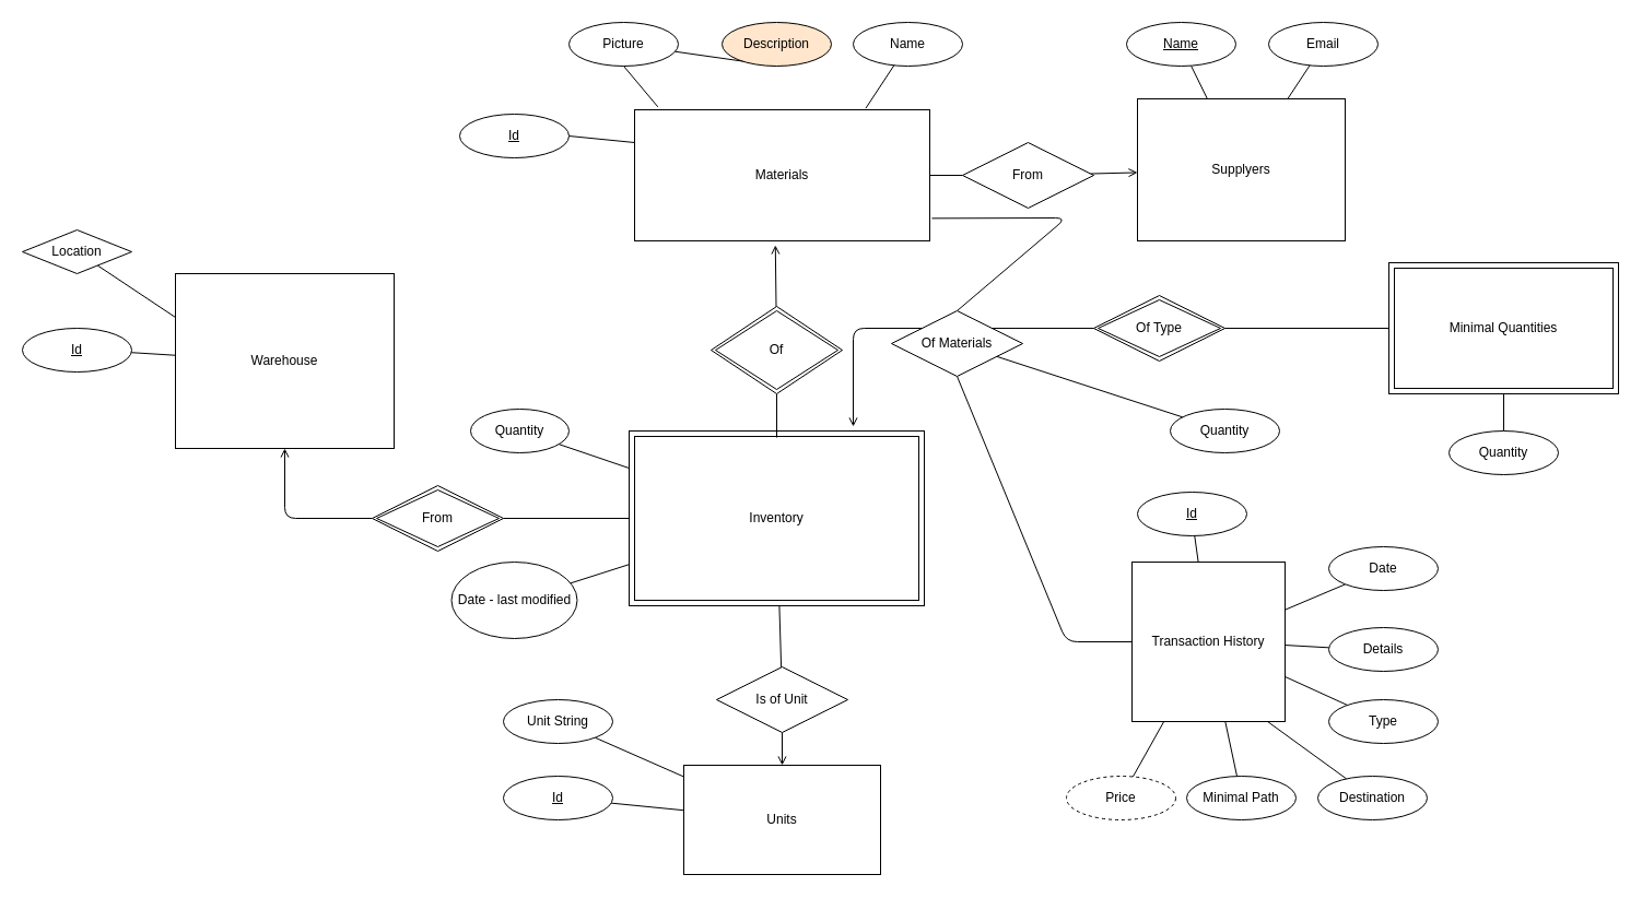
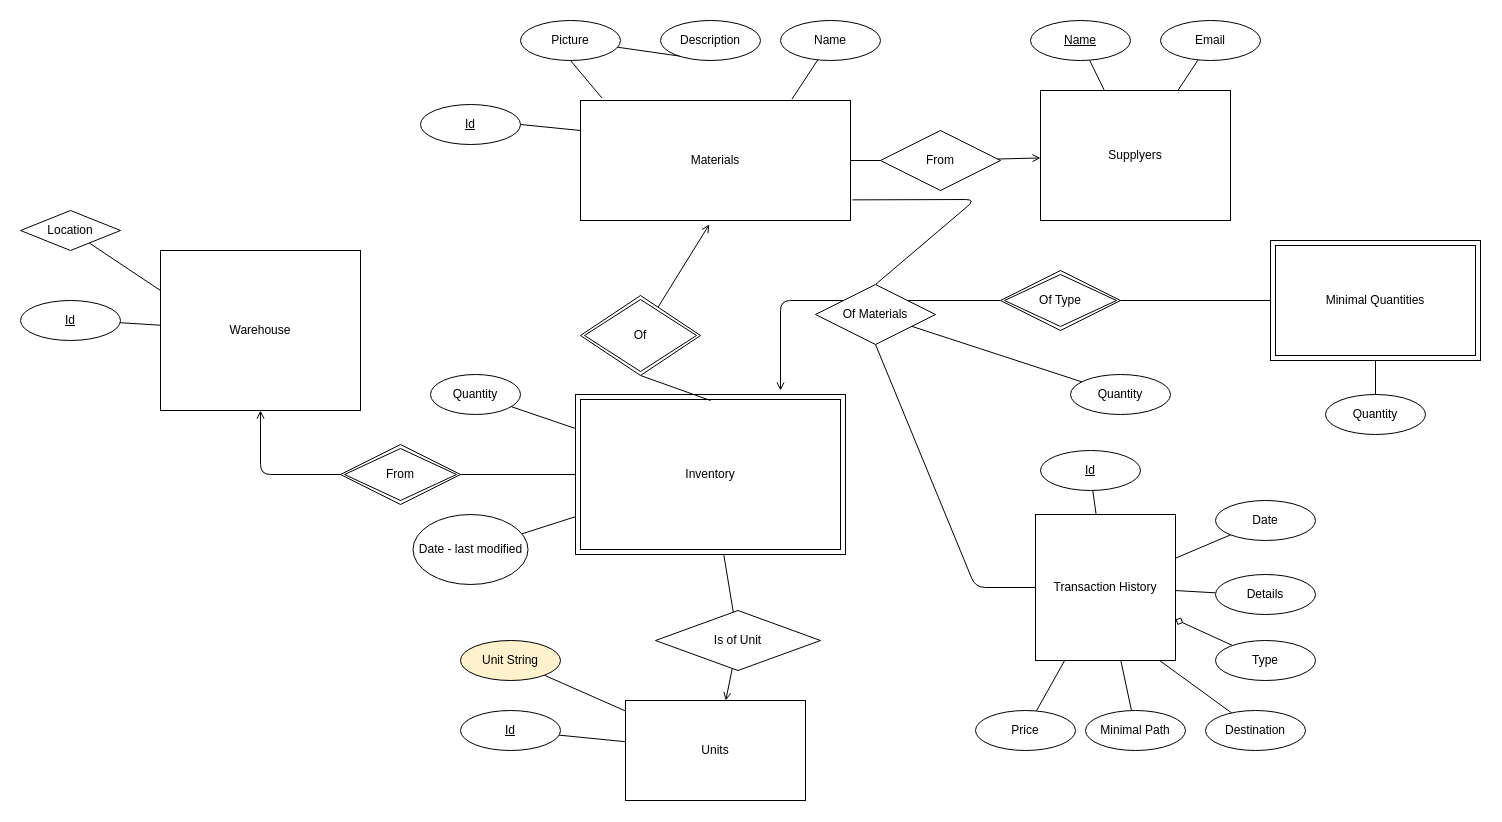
  <mxCell id="0" />
  <mxCell id="1" parent="0" />
  <mxCell id="2" value="Materials" style="whiteSpace=wrap;html=1;align=center;" parent="1" vertex="1"><mxGeometry x="580" y="100" width="270" height="120" as="geometry" /></mxCell>
  <mxCell id="3" style="edgeStyle=none;html=1;exitX=0.5;exitY=1;exitDx=0;exitDy=0;entryX=0.079;entryY=-0.022;entryDx=0;entryDy=0;entryPerimeter=0;endArrow=none;endFill=0;" parent="1" source="4" target="2" edge="1"><mxGeometry relative="1" as="geometry" /></mxCell>
  <mxCell id="4" value="Picture" style="ellipse;whiteSpace=wrap;html=1;align=center;" parent="1" vertex="1"><mxGeometry x="520" y="20" width="100" height="40" as="geometry" /></mxCell>
  <mxCell id="5" style="edgeStyle=none;html=1;exitX=0.5;exitY=1;exitDx=0;exitDy=0;endArrow=none;endFill=0;" parent="1" source="6" target="4" edge="1"><mxGeometry relative="1" as="geometry" /></mxCell>
- <mxCell id="6" value="Description" style="ellipse;whiteSpace=wrap;html=1;align=center;fillColor=#ffe6cc;" parent="1" vertex="1"><mxGeometry x="660" y="20" width="100" height="40" as="geometry" /></mxCell>
+ <mxCell id="6" value="Description" style="ellipse;whiteSpace=wrap;html=1;align=center;" parent="1" vertex="1"><mxGeometry x="660" y="20" width="100" height="40" as="geometry" /></mxCell>
  <mxCell id="7" style="edgeStyle=none;html=1;entryX=0.783;entryY=-0.011;entryDx=0;entryDy=0;entryPerimeter=0;endArrow=none;endFill=0;" parent="1" source="8" target="2" edge="1"><mxGeometry relative="1" as="geometry" /></mxCell>
  <mxCell id="8" value="Name" style="ellipse;whiteSpace=wrap;html=1;align=center;" parent="1" vertex="1"><mxGeometry x="780" y="20" width="100" height="40" as="geometry" /></mxCell>
  <mxCell id="9" style="edgeStyle=none;html=1;exitX=1;exitY=0.5;exitDx=0;exitDy=0;entryX=0;entryY=0.25;entryDx=0;entryDy=0;endArrow=none;endFill=0;" parent="1" source="10" target="2" edge="1"><mxGeometry relative="1" as="geometry" /></mxCell>
  <mxCell id="10" value="Id" style="ellipse;whiteSpace=wrap;html=1;align=center;fontStyle=4;" parent="1" vertex="1"><mxGeometry x="420" y="104" width="100" height="40" as="geometry" /></mxCell>
  <mxCell id="11" value="Inventory" style="shape=ext;margin=3;double=1;whiteSpace=wrap;html=1;align=center;" parent="1" vertex="1"><mxGeometry x="575" y="394" width="270" height="160" as="geometry" /></mxCell>
  <mxCell id="12" style="edgeStyle=none;html=1;entryX=0.477;entryY=1.033;entryDx=0;entryDy=0;endArrow=open;endFill=0;entryPerimeter=0;" parent="1" source="14" target="2" edge="1"><mxGeometry relative="1" as="geometry" /></mxCell>
  <mxCell id="13" style="edgeStyle=none;html=1;exitX=0.5;exitY=1;exitDx=0;exitDy=0;endArrow=none;endFill=0;" parent="1" source="14" edge="1"><mxGeometry relative="1" as="geometry"><mxPoint x="710" y="400" as="targetPoint" /></mxGeometry></mxCell>
- <mxCell id="14" value="Of" style="shape=rhombus;double=1;perimeter=rhombusPerimeter;whiteSpace=wrap;html=1;align=center;" parent="1" vertex="1"><mxGeometry x="650" y="280" width="120" height="80" as="geometry" /></mxCell>
+ <mxCell id="14" value="Of" style="shape=rhombus;double=1;perimeter=rhombusPerimeter;whiteSpace=wrap;html=1;align=center;" parent="1" vertex="1"><mxGeometry x="580" y="295" width="120" height="80" as="geometry" /></mxCell>
  <mxCell id="15" value="" style="edgeStyle=none;html=1;endArrow=none;endFill=0;" parent="1" source="16" target="11" edge="1"><mxGeometry relative="1" as="geometry" /></mxCell>
  <mxCell id="16" value="Quantity" style="ellipse;whiteSpace=wrap;html=1;align=center;" parent="1" vertex="1"><mxGeometry x="430" y="374" width="90" height="40" as="geometry" /></mxCell>
  <mxCell id="17" value="" style="edgeStyle=none;html=1;endArrow=none;endFill=0;" parent="1" source="18" target="11" edge="1"><mxGeometry relative="1" as="geometry" /></mxCell>
  <mxCell id="18" value="Date - last modified" style="ellipse;whiteSpace=wrap;html=1;align=center;" parent="1" vertex="1"><mxGeometry x="412.5" y="514" width="115" height="70" as="geometry" /></mxCell>
  <mxCell id="19" value="Units" style="whiteSpace=wrap;html=1;align=center;" parent="1" vertex="1"><mxGeometry x="625" y="700" width="180" height="100" as="geometry" /></mxCell>
  <mxCell id="20" value="" style="edgeStyle=none;html=1;endArrow=none;endFill=0;" parent="1" source="21" target="19" edge="1"><mxGeometry relative="1" as="geometry" /></mxCell>
- <mxCell id="21" value="Unit String" style="ellipse;whiteSpace=wrap;html=1;align=center;" parent="1" vertex="1"><mxGeometry x="460" y="640" width="100" height="40" as="geometry" /></mxCell>
+ <mxCell id="21" value="Unit String" style="ellipse;whiteSpace=wrap;html=1;align=center;fillColor=#fff2cc;" parent="1" vertex="1"><mxGeometry x="460" y="640" width="100" height="40" as="geometry" /></mxCell>
  <mxCell id="22" value="" style="edgeStyle=none;html=1;endArrow=none;endFill=0;" parent="1" source="23" target="19" edge="1"><mxGeometry relative="1" as="geometry" /></mxCell>
  <mxCell id="23" value="Id" style="ellipse;whiteSpace=wrap;html=1;align=center;fontStyle=4;" parent="1" vertex="1"><mxGeometry x="460" y="710" width="100" height="40" as="geometry" /></mxCell>
  <mxCell id="24" value="" style="edgeStyle=none;html=1;endArrow=none;endFill=0;" parent="1" source="26" target="11" edge="1"><mxGeometry relative="1" as="geometry" /></mxCell>
  <mxCell id="25" value="" style="edgeStyle=none;html=1;endArrow=open;endFill=0;" parent="1" source="26" target="19" edge="1"><mxGeometry relative="1" as="geometry" /></mxCell>
- <mxCell id="26" value="Is of Unit" style="shape=rhombus;perimeter=rhombusPerimeter;whiteSpace=wrap;html=1;align=center;" parent="1" vertex="1"><mxGeometry x="655" y="610" width="120" height="60" as="geometry" /></mxCell>
+ <mxCell id="26" value="Is of Unit" style="shape=rhombus;perimeter=rhombusPerimeter;whiteSpace=wrap;html=1;align=center;" parent="1" vertex="1"><mxGeometry x="655" y="610" width="165" height="60" as="geometry" /></mxCell>
  <mxCell id="27" value="Supplyers" style="whiteSpace=wrap;html=1;align=center;" parent="1" vertex="1"><mxGeometry x="1040" y="90" width="190" height="130" as="geometry" /></mxCell>
  <mxCell id="28" value="" style="edgeStyle=none;html=1;endArrow=none;endFill=0;" parent="1" source="29" target="27" edge="1"><mxGeometry relative="1" as="geometry" /></mxCell>
  <mxCell id="29" value="&lt;u&gt;Name&lt;/u&gt;" style="ellipse;whiteSpace=wrap;html=1;align=center;" parent="1" vertex="1"><mxGeometry x="1030" y="20" width="100" height="40" as="geometry" /></mxCell>
  <mxCell id="30" value="" style="edgeStyle=none;html=1;endArrow=none;endFill=0;" parent="1" source="31" target="27" edge="1"><mxGeometry relative="1" as="geometry" /></mxCell>
  <mxCell id="31" value="Email" style="ellipse;whiteSpace=wrap;html=1;align=center;" parent="1" vertex="1"><mxGeometry x="1160" y="20" width="100" height="40" as="geometry" /></mxCell>
  <mxCell id="32" value="" style="edgeStyle=none;html=1;endArrow=none;endFill=0;" parent="1" source="34" target="2" edge="1"><mxGeometry relative="1" as="geometry" /></mxCell>
  <mxCell id="33" value="" style="edgeStyle=none;html=1;endArrow=open;endFill=0;" parent="1" source="34" target="27" edge="1"><mxGeometry relative="1" as="geometry" /></mxCell>
  <mxCell id="34" value="From" style="shape=rhombus;perimeter=rhombusPerimeter;whiteSpace=wrap;html=1;align=center;" parent="1" vertex="1"><mxGeometry x="880" y="130" width="120" height="60" as="geometry" /></mxCell>
  <mxCell id="35" value="Transaction History" style="whiteSpace=wrap;html=1;align=center;" parent="1" vertex="1"><mxGeometry x="1035" y="514" width="140" height="146" as="geometry" /></mxCell>
  <mxCell id="36" value="Minimal Quantities" style="shape=ext;margin=3;double=1;whiteSpace=wrap;html=1;align=center;" vertex="1" parent="1"><mxGeometry x="1270" y="240" width="210" height="120" as="geometry" /></mxCell>
  <mxCell id="37" value="" style="edgeStyle=none;html=1;exitX=0;exitY=0.5;exitDx=0;exitDy=0;endArrow=open;endFill=0;" edge="1" parent="1" source="39"><mxGeometry relative="1" as="geometry"><mxPoint x="780" y="390" as="targetPoint" /><Array as="points"><mxPoint x="780" y="300" /></Array></mxGeometry></mxCell>
  <mxCell id="38" value="" style="edgeStyle=none;html=1;endArrow=none;endFill=0;exitX=1;exitY=0.5;exitDx=0;exitDy=0;" edge="1" parent="1" source="39" target="36"><mxGeometry relative="1" as="geometry" /></mxCell>
  <mxCell id="39" value="Of Type" style="shape=rhombus;double=1;perimeter=rhombusPerimeter;whiteSpace=wrap;html=1;align=center;" vertex="1" parent="1"><mxGeometry x="1000" y="270" width="120" height="60" as="geometry" /></mxCell>
  <mxCell id="40" value="" style="edgeStyle=none;html=1;endArrow=none;endFill=0;" edge="1" parent="1" source="41" target="35"><mxGeometry relative="1" as="geometry" /></mxCell>
  <mxCell id="41" value="&lt;u&gt;Id&lt;/u&gt;" style="ellipse;whiteSpace=wrap;html=1;align=center;" vertex="1" parent="1"><mxGeometry x="1040" y="450" width="100" height="40" as="geometry" /></mxCell>
  <mxCell id="42" value="" style="edgeStyle=none;html=1;endArrow=none;endFill=0;" edge="1" parent="1" source="43" target="35"><mxGeometry relative="1" as="geometry" /></mxCell>
  <mxCell id="43" value="Date" style="ellipse;whiteSpace=wrap;html=1;align=center;" vertex="1" parent="1"><mxGeometry x="1215" y="500" width="100" height="40" as="geometry" /></mxCell>
  <mxCell id="44" value="" style="edgeStyle=none;html=1;endArrow=none;endFill=0;" edge="1" parent="1" source="45" target="35"><mxGeometry relative="1" as="geometry" /></mxCell>
  <mxCell id="45" value="Details" style="ellipse;whiteSpace=wrap;html=1;align=center;" vertex="1" parent="1"><mxGeometry x="1215" y="574" width="100" height="40" as="geometry" /></mxCell>
- <mxCell id="46" value="" style="edgeStyle=none;html=1;endArrow=none;endFill=0;" edge="1" parent="1" source="47" target="35"><mxGeometry relative="1" as="geometry" /></mxCell>
+ <mxCell id="46" value="" style="edgeStyle=none;html=1;endArrow=diamond;endFill=0;" edge="1" parent="1" source="47" target="35"><mxGeometry relative="1" as="geometry" /></mxCell>
  <mxCell id="47" value="Type" style="ellipse;whiteSpace=wrap;html=1;align=center;" vertex="1" parent="1"><mxGeometry x="1215" y="640" width="100" height="40" as="geometry" /></mxCell>
  <mxCell id="48" style="edgeStyle=none;html=1;entryX=0.886;entryY=1;entryDx=0;entryDy=0;entryPerimeter=0;endArrow=none;endFill=0;" edge="1" parent="1" source="49" target="35"><mxGeometry relative="1" as="geometry" /></mxCell>
  <mxCell id="49" value="Destination" style="ellipse;whiteSpace=wrap;html=1;align=center;" vertex="1" parent="1"><mxGeometry x="1205" y="710" width="100" height="40" as="geometry" /></mxCell>
  <mxCell id="50" value="" style="edgeStyle=none;html=1;endArrow=none;endFill=0;" edge="1" parent="1" source="51" target="35"><mxGeometry relative="1" as="geometry" /></mxCell>
  <mxCell id="51" value="Minimal Path" style="ellipse;whiteSpace=wrap;html=1;align=center;" vertex="1" parent="1"><mxGeometry x="1085" y="710" width="100" height="40" as="geometry" /></mxCell>
  <mxCell id="52" value="" style="edgeStyle=none;html=1;endArrow=none;endFill=0;" edge="1" parent="1" source="53" target="35"><mxGeometry relative="1" as="geometry" /></mxCell>
- <mxCell id="53" value="Price" style="ellipse;whiteSpace=wrap;html=1;align=center;dashed=1;" vertex="1" parent="1"><mxGeometry x="975" y="710" width="100" height="40" as="geometry" /></mxCell>
+ <mxCell id="53" value="Price" style="ellipse;whiteSpace=wrap;html=1;align=center;" vertex="1" parent="1"><mxGeometry x="975" y="710" width="100" height="40" as="geometry" /></mxCell>
  <mxCell id="54" style="edgeStyle=none;html=1;entryX=0;entryY=0.5;entryDx=0;entryDy=0;endArrow=none;endFill=0;exitX=0.5;exitY=1;exitDx=0;exitDy=0;" edge="1" parent="1" source="56" target="35"><mxGeometry relative="1" as="geometry"><Array as="points"><mxPoint x="975" y="587" /></Array></mxGeometry></mxCell>
  <mxCell id="55" style="edgeStyle=none;html=1;endArrow=none;endFill=0;entryX=1.007;entryY=0.828;entryDx=0;entryDy=0;entryPerimeter=0;exitX=0.5;exitY=0;exitDx=0;exitDy=0;" edge="1" parent="1" source="56" target="2"><mxGeometry relative="1" as="geometry"><mxPoint x="820" y="230" as="targetPoint" /><Array as="points"><mxPoint x="975" y="199" /></Array></mxGeometry></mxCell>
  <mxCell id="56" value="Of Materials" style="shape=rhombus;perimeter=rhombusPerimeter;whiteSpace=wrap;html=1;align=center;" vertex="1" parent="1"><mxGeometry x="815" y="284" width="120" height="60" as="geometry" /></mxCell>
  <mxCell id="57" value="" style="edgeStyle=none;html=1;endArrow=none;endFill=0;" edge="1" parent="1" source="58" target="56"><mxGeometry relative="1" as="geometry" /></mxCell>
  <mxCell id="58" value="Quantity" style="ellipse;whiteSpace=wrap;html=1;align=center;" vertex="1" parent="1"><mxGeometry x="1070" y="374" width="100" height="40" as="geometry" /></mxCell>
  <mxCell id="59" value="" style="edgeStyle=none;html=1;endArrow=none;endFill=0;" edge="1" parent="1" source="60" target="36"><mxGeometry relative="1" as="geometry" /></mxCell>
  <mxCell id="60" value="Quantity" style="ellipse;whiteSpace=wrap;html=1;align=center;" vertex="1" parent="1"><mxGeometry x="1325" y="394" width="100" height="40" as="geometry" /></mxCell>
  <mxCell id="61" value="Warehouse" style="whiteSpace=wrap;html=1;align=center;" vertex="1" parent="1"><mxGeometry x="160" y="250" width="200" height="160" as="geometry" /></mxCell>
  <mxCell id="62" value="" style="edgeStyle=none;html=1;endArrow=none;endFill=0;entryX=0;entryY=0.5;entryDx=0;entryDy=0;" edge="1" parent="1" source="64" target="11"><mxGeometry relative="1" as="geometry" /></mxCell>
  <mxCell id="63" value="" style="edgeStyle=none;html=1;endArrow=open;endFill=0;" edge="1" parent="1" source="64" target="61"><mxGeometry relative="1" as="geometry"><Array as="points"><mxPoint x="260" y="474" /></Array></mxGeometry></mxCell>
  <mxCell id="64" value="From" style="shape=rhombus;double=1;perimeter=rhombusPerimeter;whiteSpace=wrap;html=1;align=center;" vertex="1" parent="1"><mxGeometry x="340" y="444" width="120" height="60" as="geometry" /></mxCell>
  <mxCell id="65" value="" style="edgeStyle=none;html=1;endArrow=none;endFill=0;" edge="1" parent="1" source="66" target="61"><mxGeometry relative="1" as="geometry" /></mxCell>
  <mxCell id="66" value="Id" style="ellipse;whiteSpace=wrap;html=1;align=center;fontStyle=4;" vertex="1" parent="1"><mxGeometry x="20" y="300" width="100" height="40" as="geometry" /></mxCell>
  <mxCell id="67" value="" style="edgeStyle=none;html=1;endArrow=none;endFill=0;entryX=0;entryY=0.25;entryDx=0;entryDy=0;" edge="1" parent="1" source="68" target="61"><mxGeometry relative="1" as="geometry" /></mxCell>
  <mxCell id="68" value="Location" style="rhombus;whiteSpace=wrap;html=1;align=center;" vertex="1" parent="1"><mxGeometry x="20" y="210" width="100" height="40" as="geometry" /></mxCell>
